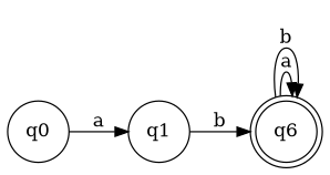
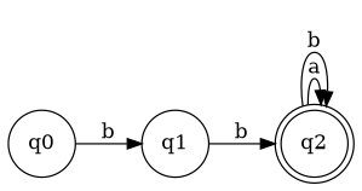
  digraph {
    rankdir=LR
    node [shape=circle]
-   q2 [shape=doublecircle label=q6]
+   q2 [shape=doublecircle]
    q0
    q1
    q2 -> q2 [label=a]
    q2 -> q2 [label=b]
-   q0 -> q1 [label=a]
+   q0 -> q1 [label=b]
    q1 -> q2 [label=b]
  }
